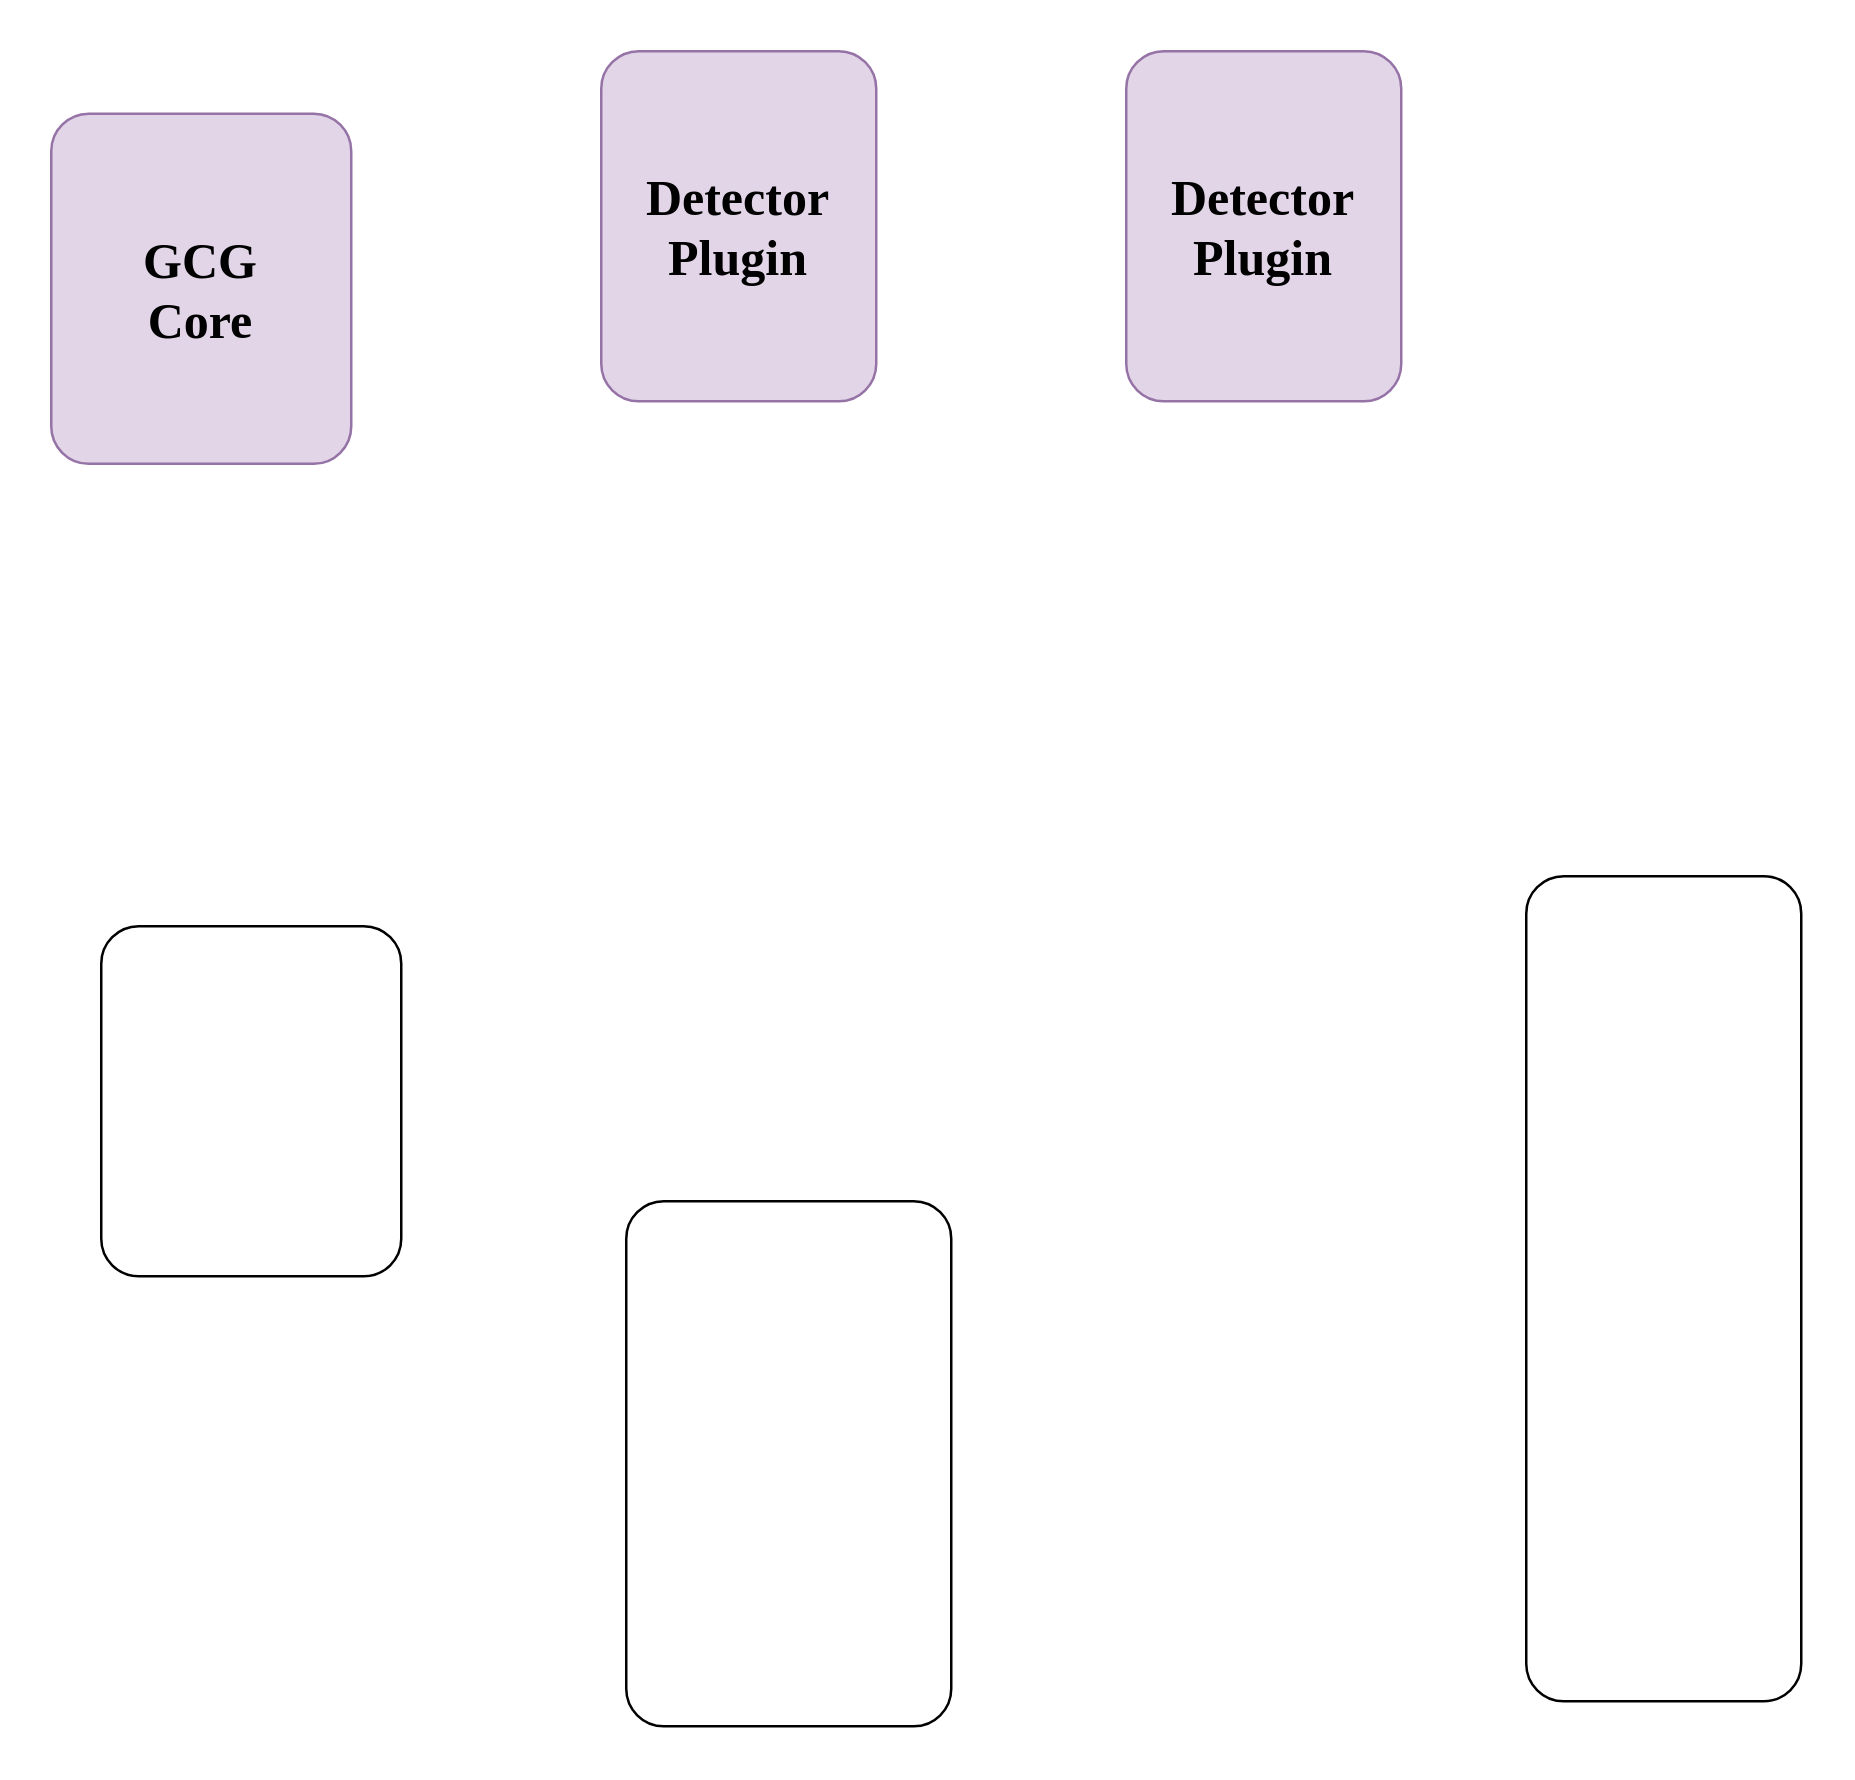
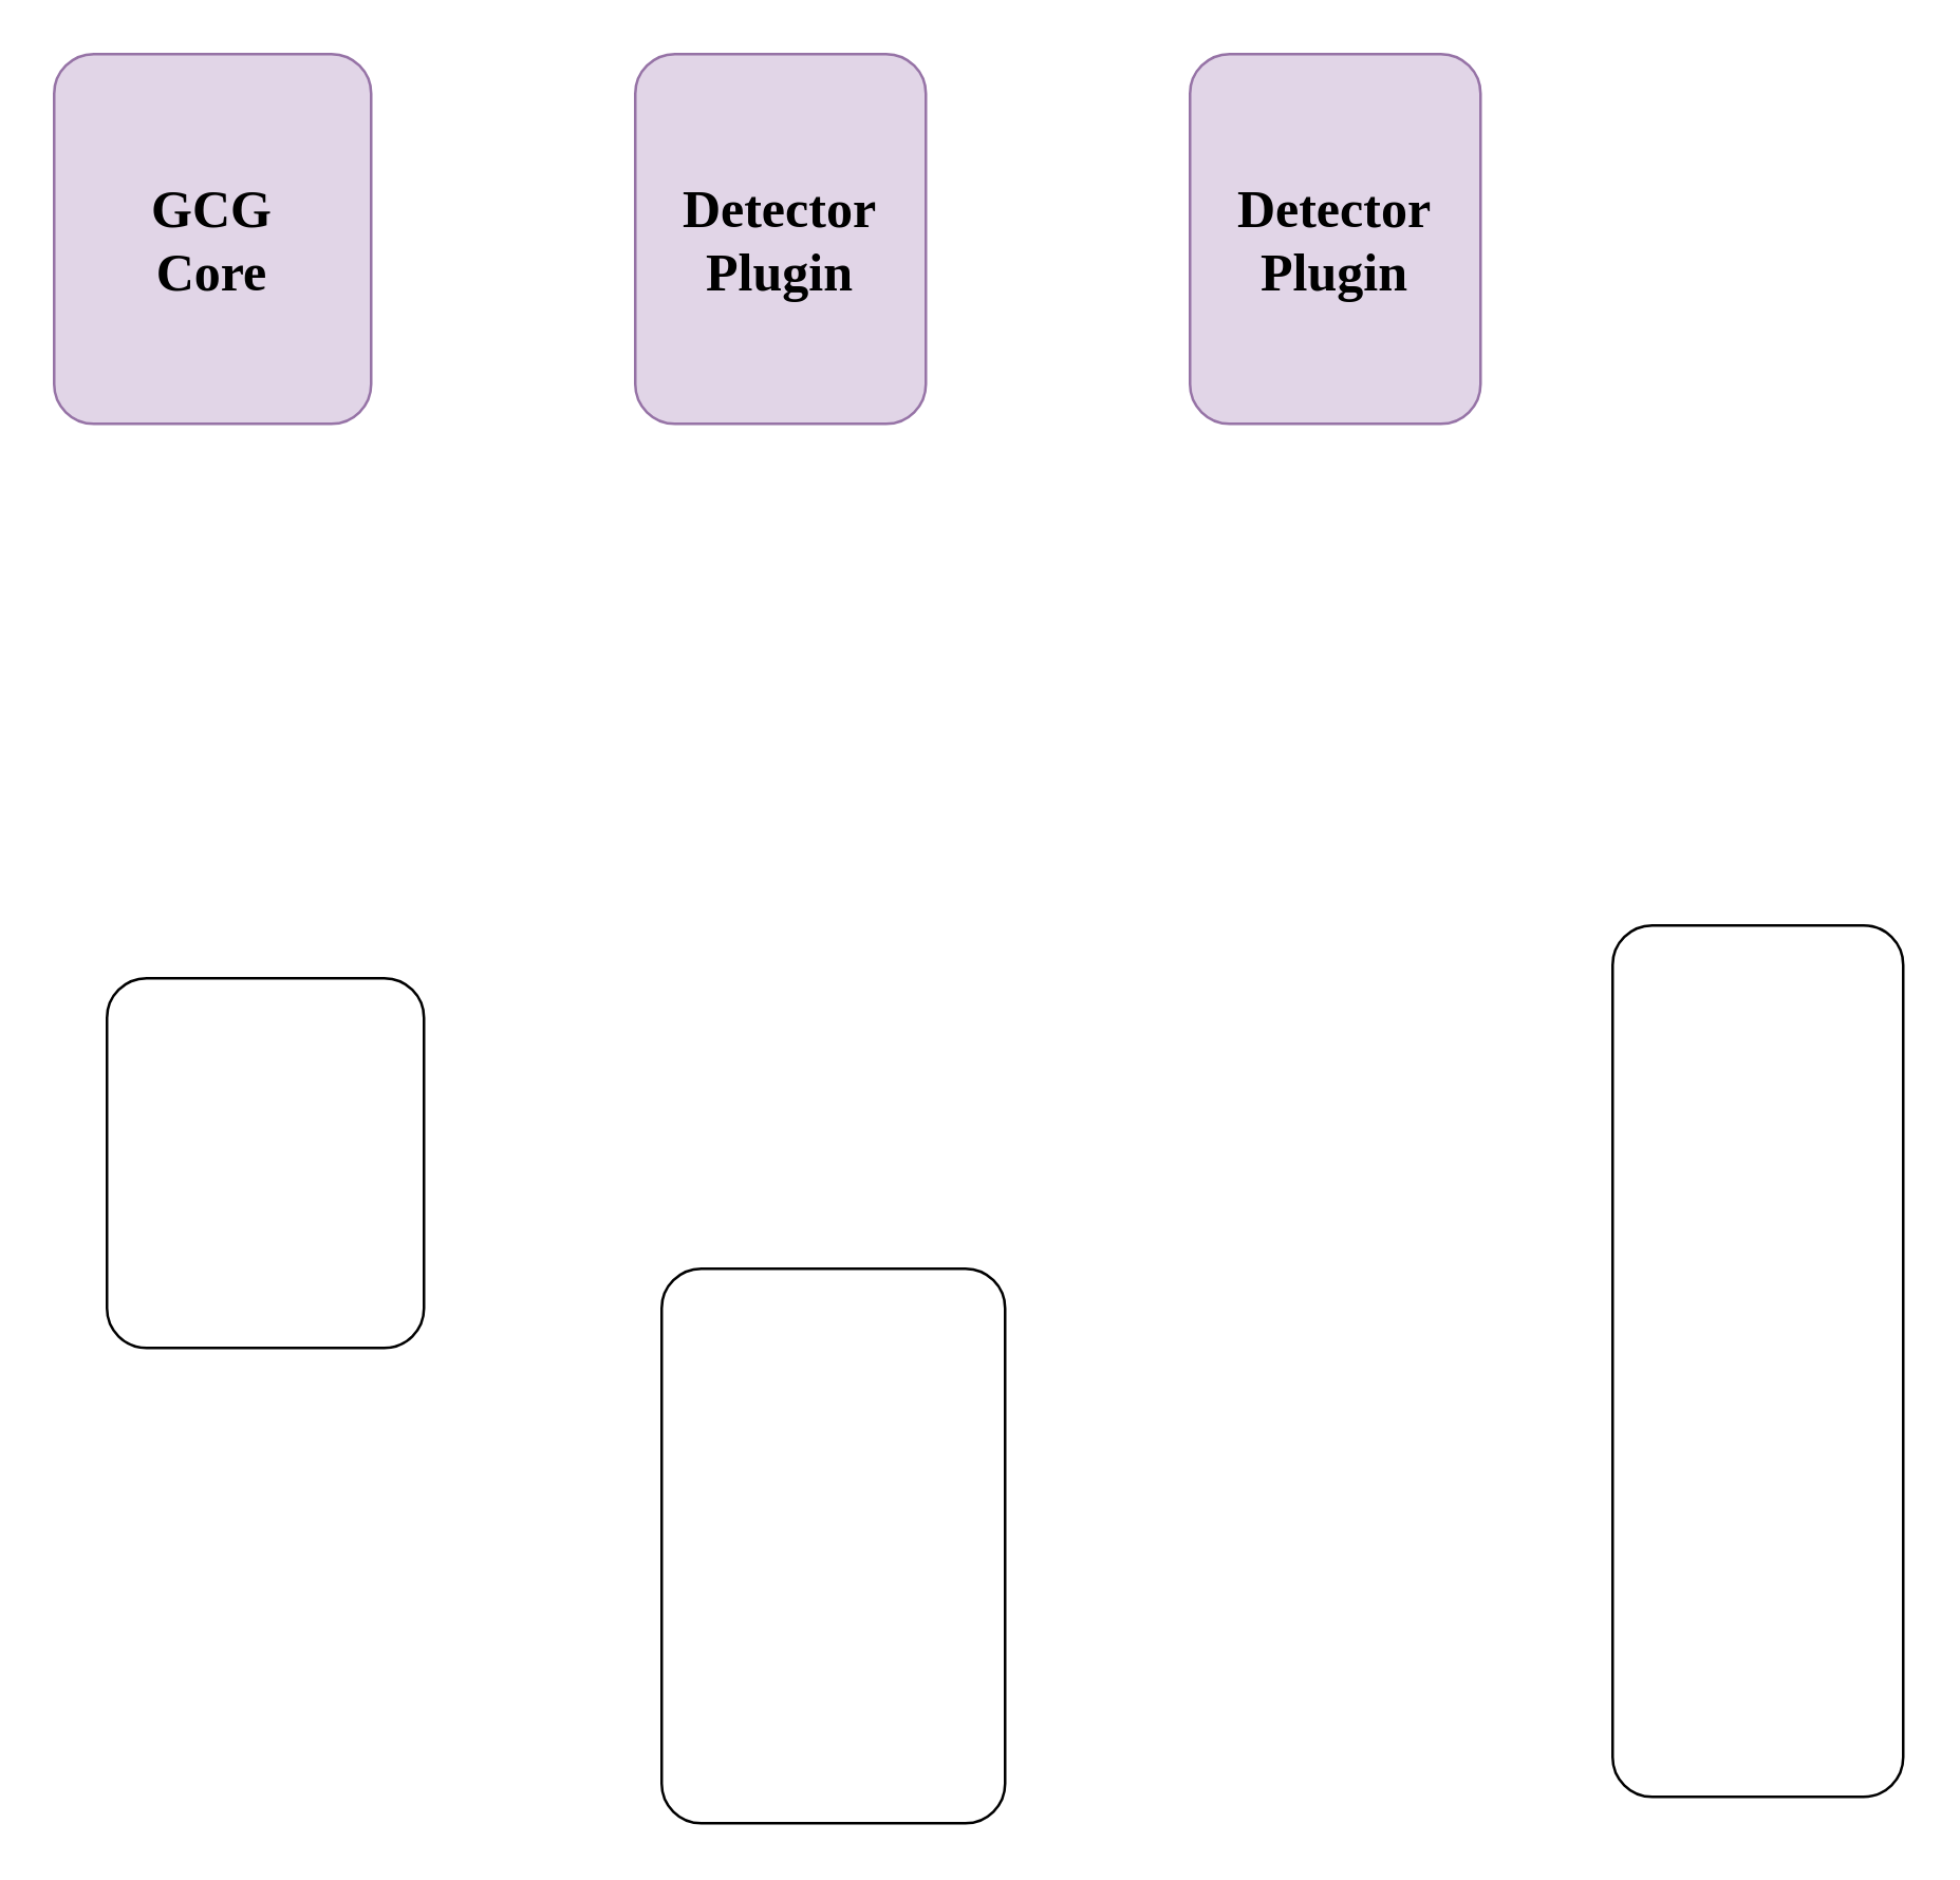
  <mxCell id="0" />
  <mxCell id="1" parent="0" />
- <mxCell id="2" value="GCG&lt;div&gt;Core&lt;/div&gt;" style="rounded=1;whiteSpace=wrap;html=1;absoluteArcSize=1;arcSize=30;fontFamily=Times New Roman;fontSize=20;fontStyle=1;fillColor=#e1d5e7;strokeColor=#9673a6;" vertex="1" parent="1"><mxGeometry x="20" y="45" width="120" height="140" as="geometry" /></mxCell>
+ <mxCell id="2" value="GCG&lt;div&gt;Core&lt;/div&gt;" style="rounded=1;whiteSpace=wrap;html=1;absoluteArcSize=1;arcSize=30;fontFamily=Times New Roman;fontSize=20;fontStyle=1;fillColor=#e1d5e7;strokeColor=#9673a6;" vertex="1" parent="1"><mxGeometry x="20" y="20" width="120" height="140" as="geometry" /></mxCell>
  <mxCell id="3" value="Detector&lt;div&gt;Plugin&lt;/div&gt;" style="rounded=1;whiteSpace=wrap;html=1;absoluteArcSize=1;arcSize=30;fillColor=#e1d5e7;strokeColor=#9673a6;fontSize=20;fontStyle=1;fontFamily=Times New Roman;" vertex="1" parent="1"><mxGeometry x="240" y="20" width="110" height="140" as="geometry" /></mxCell>
  <mxCell id="4" value="" style="verticalLabelPosition=bottom;verticalAlign=top;html=1;shape=mxgraph.basic.rect;fillColor2=none;strokeWidth=1;size=15;indent=5;absoluteCornerSize=1;rectStyle=rounded;fillColor=none;" vertex="1" parent="1"><mxGeometry x="250" y="480" width="130" height="210" as="geometry" /></mxCell>
  <mxCell id="5" value="" style="verticalLabelPosition=bottom;verticalAlign=top;html=1;shape=mxgraph.basic.rect;fillColor2=none;strokeWidth=1;size=15;indent=5;absoluteCornerSize=1;rectStyle=rounded;fillColor=none;" vertex="1" parent="1"><mxGeometry x="40" y="370" width="120" height="140" as="geometry" /></mxCell>
  <mxCell id="6" value="" style="rounded=1;whiteSpace=wrap;html=1;absoluteArcSize=1;arcSize=30;" vertex="1" parent="1"><mxGeometry x="610" y="350" width="110" height="330" as="geometry" /></mxCell>
  <mxCell id="7" value="Detector&lt;div&gt;Plugin&lt;/div&gt;" style="rounded=1;whiteSpace=wrap;html=1;absoluteArcSize=1;arcSize=30;fillColor=#e1d5e7;strokeColor=#9673a6;fontSize=20;fontStyle=1;fontFamily=Times New Roman;" vertex="1" parent="1"><mxGeometry x="450" y="20" width="110" height="140" as="geometry" /></mxCell>
